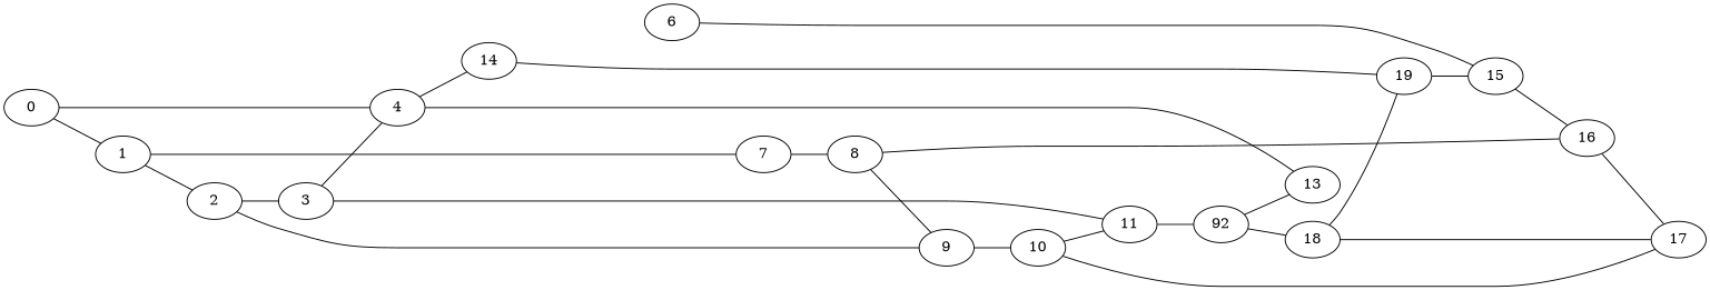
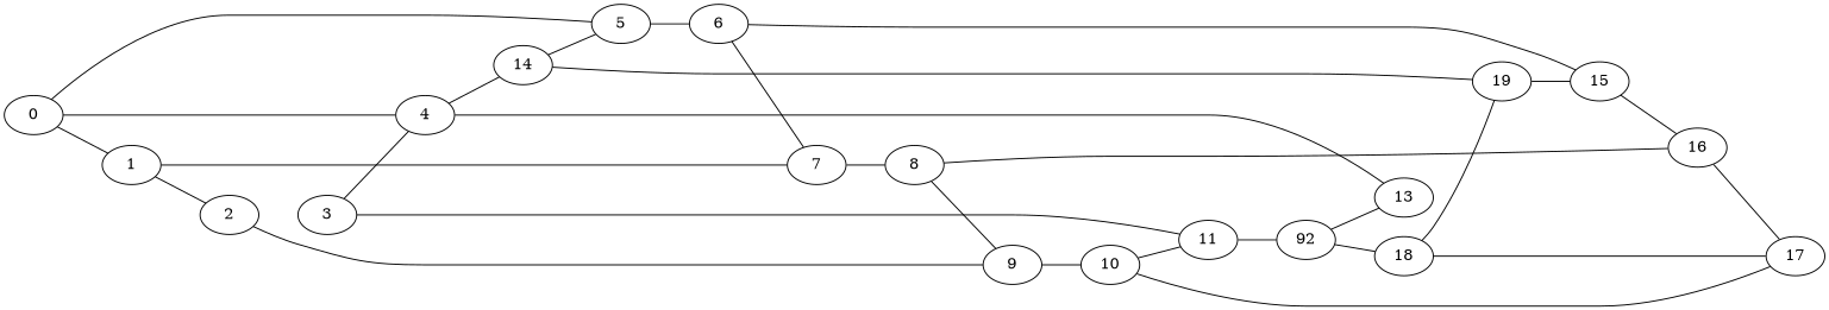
  graph {
    rankdir=LR
    0
    1
+   5
    2
    7
    6
    3
    9
    8
    15
    4
    11
    10
    16
    13
    14
    n17 [label=92]
    17
    18
    19
    0 -- 1
+   0 -- 5
    1 -- 2
    1 -- 7
-   2 -- 3
+   5 -- 6
    2 -- 9
    7 -- 8
+   6 -- 7
    6 -- 15
    3 -- 4
    3 -- 11
    9 -- 10
    8 -- 9
    8 -- 16
    15 -- 16
    4 -- 0
    4 -- 13
    4 -- 14
    11 -- n17
    10 -- 11
    10 -- 17
    16 -- 17
+   14 -- 5
    14 -- 19
    n17 -- 13
    n17 -- 18
    17 -- 18
    18 -- 19
    19 -- 15
  }
